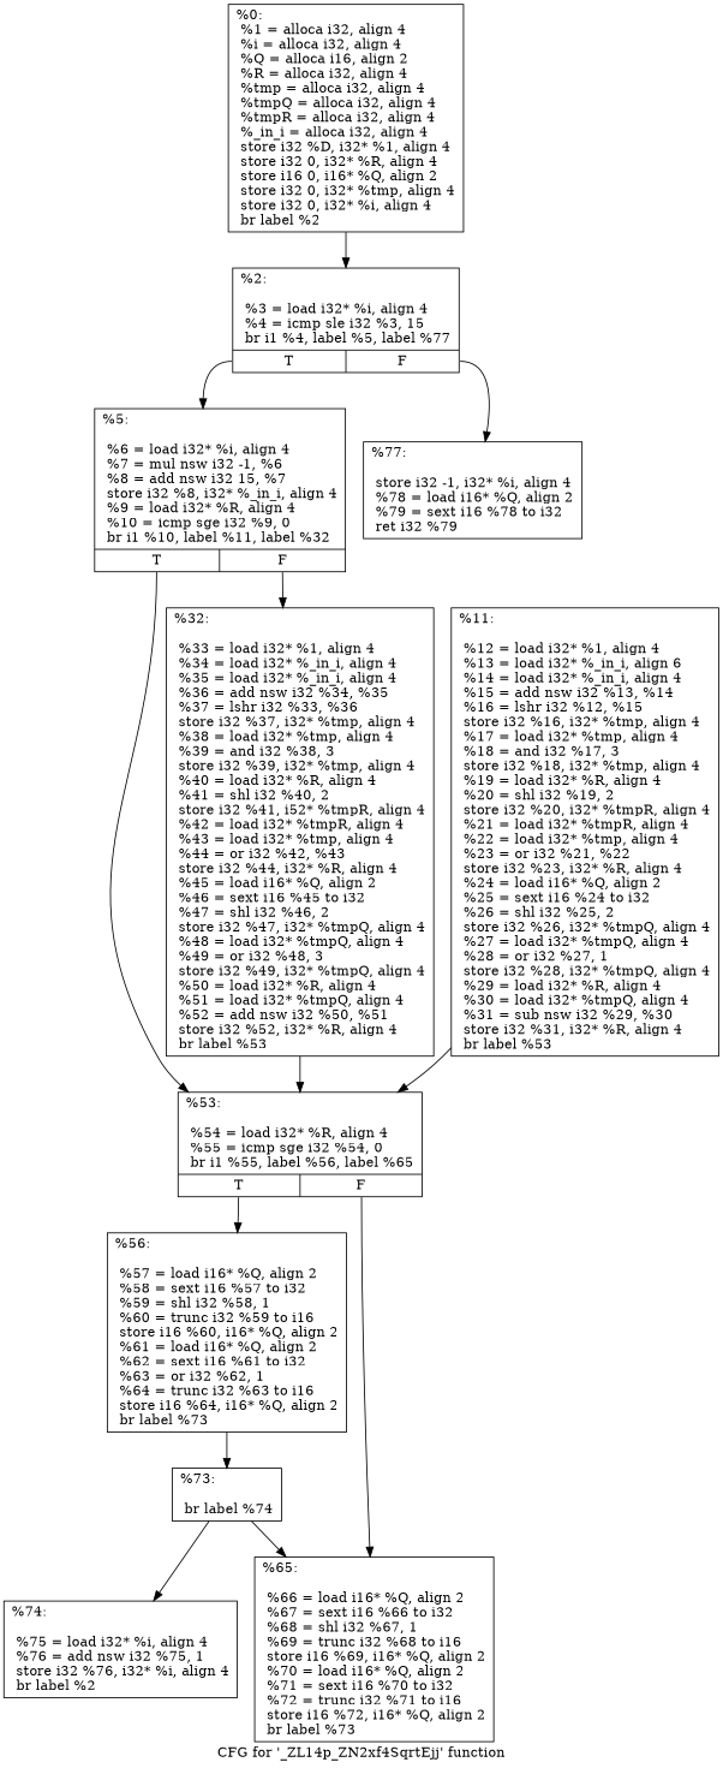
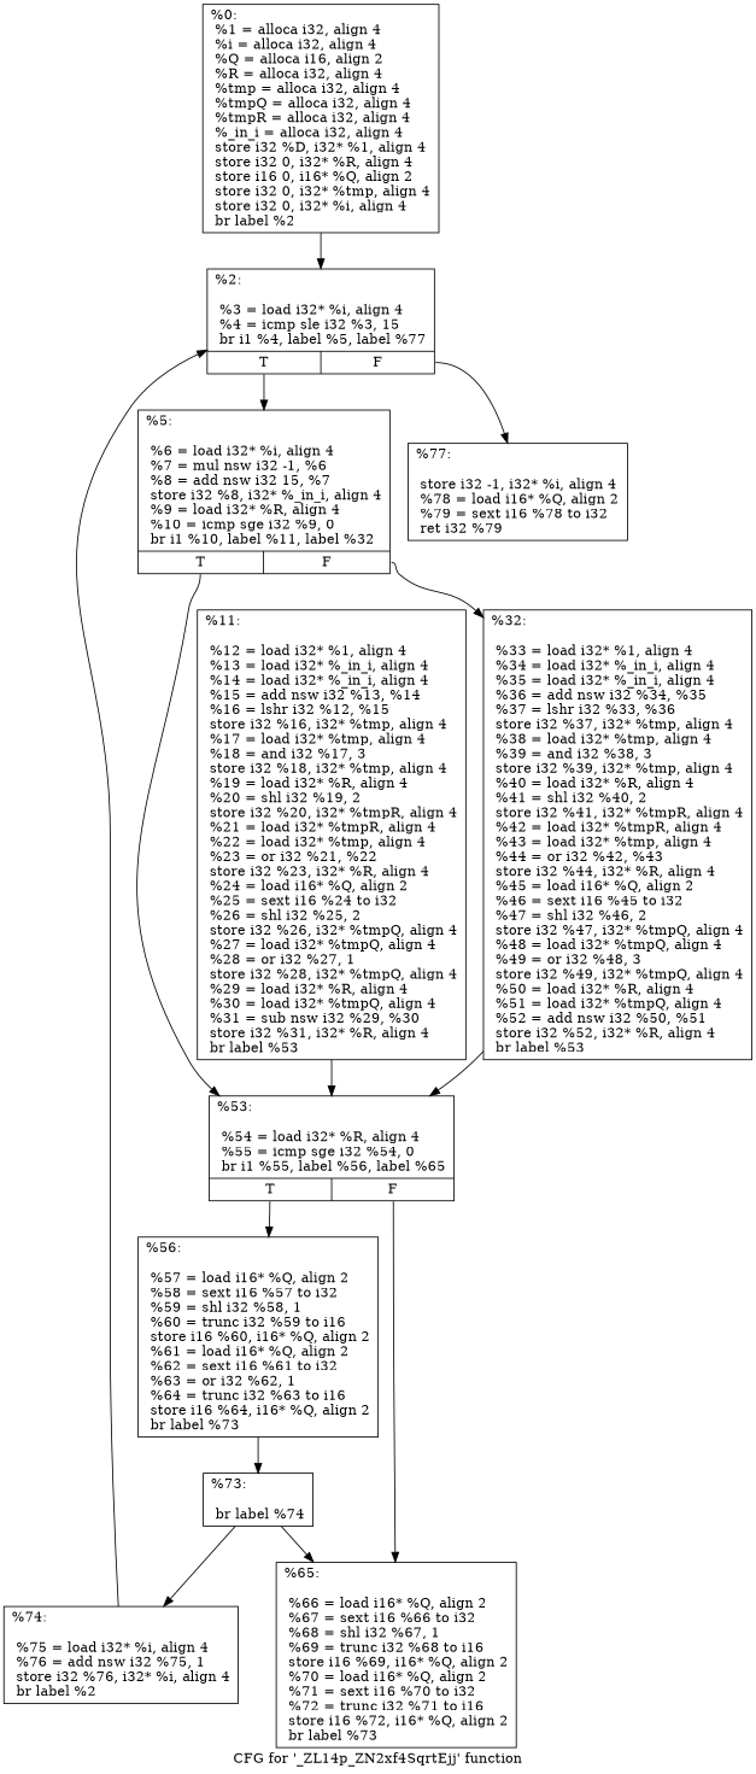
  digraph {
    label="CFG for '_ZL14p_ZN2xf4SqrtEjj' function"
    node [shape=record]
    n1 [label="{%0:\l  %1 = alloca i32, align 4\l  %i = alloca i32, align 4\l  %Q = alloca i16, align 2\l  %R = alloca i32, align 4\l  %tmp = alloca i32, align 4\l  %tmpQ = alloca i32, align 4\l  %tmpR = alloca i32, align 4\l  %_in_i = alloca i32, align 4\l  store i32 %D, i32* %1, align 4\l  store i32 0, i32* %R, align 4\l  store i16 0, i16* %Q, align 2\l  store i32 0, i32* %tmp, align 4\l  store i32 0, i32* %i, align 4\l  br label %2\l}"]
    n2 [label="{%2:\l\l  %3 = load i32* %i, align 4\l  %4 = icmp sle i32 %3, 15\l  br i1 %4, label %5, label %77\l|{<s0>T|<s1>F}}"]
    n3 [label="{%5:\l\l  %6 = load i32* %i, align 4\l  %7 = mul nsw i32 -1, %6\l  %8 = add nsw i32 15, %7\l  store i32 %8, i32* %_in_i, align 4\l  %9 = load i32* %R, align 4\l  %10 = icmp sge i32 %9, 0\l  br i1 %10, label %11, label %32\l|{<s0>T|<s1>F}}"]
    n4 [label="{%77:\l\l  store i32 -1, i32* %i, align 4\l  %78 = load i16* %Q, align 2\l  %79 = sext i16 %78 to i32\l  ret i32 %79\l}"]
-   n5 [label="{%32:\l\l  %33 = load i32* %1, align 4\l  %34 = load i32* %_in_i, align 4\l  %35 = load i32* %_in_i, align 4\l  %36 = add nsw i32 %34, %35\l  %37 = lshr i32 %33, %36\l  store i32 %37, i32* %tmp, align 4\l  %38 = load i32* %tmp, align 4\l  %39 = and i32 %38, 3\l  store i32 %39, i32* %tmp, align 4\l  %40 = load i32* %R, align 4\l  %41 = shl i32 %40, 2\l  store i32 %41, i52* %tmpR, align 4\l  %42 = load i32* %tmpR, align 4\l  %43 = load i32* %tmp, align 4\l  %44 = or i32 %42, %43\l  store i32 %44, i32* %R, align 4\l  %45 = load i16* %Q, align 2\l  %46 = sext i16 %45 to i32\l  %47 = shl i32 %46, 2\l  store i32 %47, i32* %tmpQ, align 4\l  %48 = load i32* %tmpQ, align 4\l  %49 = or i32 %48, 3\l  store i32 %49, i32* %tmpQ, align 4\l  %50 = load i32* %R, align 4\l  %51 = load i32* %tmpQ, align 4\l  %52 = add nsw i32 %50, %51\l  store i32 %52, i32* %R, align 4\l  br label %53\l}"]
+   n5 [label="{%32:\l\l  %33 = load i32* %1, align 4\l  %34 = load i32* %_in_i, align 4\l  %35 = load i32* %_in_i, align 4\l  %36 = add nsw i32 %34, %35\l  %37 = lshr i32 %33, %36\l  store i32 %37, i32* %tmp, align 4\l  %38 = load i32* %tmp, align 4\l  %39 = and i32 %38, 3\l  store i32 %39, i32* %tmp, align 4\l  %40 = load i32* %R, align 4\l  %41 = shl i32 %40, 2\l  store i32 %41, i32* %tmpR, align 4\l  %42 = load i32* %tmpR, align 4\l  %43 = load i32* %tmp, align 4\l  %44 = or i32 %42, %43\l  store i32 %44, i32* %R, align 4\l  %45 = load i16* %Q, align 2\l  %46 = sext i16 %45 to i32\l  %47 = shl i32 %46, 2\l  store i32 %47, i32* %tmpQ, align 4\l  %48 = load i32* %tmpQ, align 4\l  %49 = or i32 %48, 3\l  store i32 %49, i32* %tmpQ, align 4\l  %50 = load i32* %R, align 4\l  %51 = load i32* %tmpQ, align 4\l  %52 = add nsw i32 %50, %51\l  store i32 %52, i32* %R, align 4\l  br label %53\l}"]
    n6 [label="{%53:\l\l  %54 = load i32* %R, align 4\l  %55 = icmp sge i32 %54, 0\l  br i1 %55, label %56, label %65\l|{<s0>T|<s1>F}}"]
-   n7 [label="{%11:\l\l  %12 = load i32* %1, align 4\l  %13 = load i32* %_in_i, align 6\l  %14 = load i32* %_in_i, align 4\l  %15 = add nsw i32 %13, %14\l  %16 = lshr i32 %12, %15\l  store i32 %16, i32* %tmp, align 4\l  %17 = load i32* %tmp, align 4\l  %18 = and i32 %17, 3\l  store i32 %18, i32* %tmp, align 4\l  %19 = load i32* %R, align 4\l  %20 = shl i32 %19, 2\l  store i32 %20, i32* %tmpR, align 4\l  %21 = load i32* %tmpR, align 4\l  %22 = load i32* %tmp, align 4\l  %23 = or i32 %21, %22\l  store i32 %23, i32* %R, align 4\l  %24 = load i16* %Q, align 2\l  %25 = sext i16 %24 to i32\l  %26 = shl i32 %25, 2\l  store i32 %26, i32* %tmpQ, align 4\l  %27 = load i32* %tmpQ, align 4\l  %28 = or i32 %27, 1\l  store i32 %28, i32* %tmpQ, align 4\l  %29 = load i32* %R, align 4\l  %30 = load i32* %tmpQ, align 4\l  %31 = sub nsw i32 %29, %30\l  store i32 %31, i32* %R, align 4\l  br label %53\l}"]
+   n7 [label="{%11:\l\l  %12 = load i32* %1, align 4\l  %13 = load i32* %_in_i, align 4\l  %14 = load i32* %_in_i, align 4\l  %15 = add nsw i32 %13, %14\l  %16 = lshr i32 %12, %15\l  store i32 %16, i32* %tmp, align 4\l  %17 = load i32* %tmp, align 4\l  %18 = and i32 %17, 3\l  store i32 %18, i32* %tmp, align 4\l  %19 = load i32* %R, align 4\l  %20 = shl i32 %19, 2\l  store i32 %20, i32* %tmpR, align 4\l  %21 = load i32* %tmpR, align 4\l  %22 = load i32* %tmp, align 4\l  %23 = or i32 %21, %22\l  store i32 %23, i32* %R, align 4\l  %24 = load i16* %Q, align 2\l  %25 = sext i16 %24 to i32\l  %26 = shl i32 %25, 2\l  store i32 %26, i32* %tmpQ, align 4\l  %27 = load i32* %tmpQ, align 4\l  %28 = or i32 %27, 1\l  store i32 %28, i32* %tmpQ, align 4\l  %29 = load i32* %R, align 4\l  %30 = load i32* %tmpQ, align 4\l  %31 = sub nsw i32 %29, %30\l  store i32 %31, i32* %R, align 4\l  br label %53\l}"]
    n8 [label="{%56:\l\l  %57 = load i16* %Q, align 2\l  %58 = sext i16 %57 to i32\l  %59 = shl i32 %58, 1\l  %60 = trunc i32 %59 to i16\l  store i16 %60, i16* %Q, align 2\l  %61 = load i16* %Q, align 2\l  %62 = sext i16 %61 to i32\l  %63 = or i32 %62, 1\l  %64 = trunc i32 %63 to i16\l  store i16 %64, i16* %Q, align 2\l  br label %73\l}"]
    n9 [label="{%65:\l\l  %66 = load i16* %Q, align 2\l  %67 = sext i16 %66 to i32\l  %68 = shl i32 %67, 1\l  %69 = trunc i32 %68 to i16\l  store i16 %69, i16* %Q, align 2\l  %70 = load i16* %Q, align 2\l  %71 = sext i16 %70 to i32\l  %72 = trunc i32 %71 to i16\l  store i16 %72, i16* %Q, align 2\l  br label %73\l}"]
    n10 [label="{%73:\l\l  br label %74\l}"]
    n11 [label="{%74:\l\l  %75 = load i32* %i, align 4\l  %76 = add nsw i32 %75, 1\l  store i32 %76, i32* %i, align 4\l  br label %2\l}"]
    n1 -> n2
    n2 -> n3 [tailport=s0]
    n2 -> n4 [tailport=s1]
    n3 -> n5 [tailport=s1]
    n3 -> n6 [tailport=s0]
    n5 -> n6
    n6 -> n8 [tailport=s0]
    n6 -> n9 [tailport=s1]
    n7 -> n6
    n8 -> n10
    n10 -> n9
    n10 -> n11
+   n11 -> n2
  }
